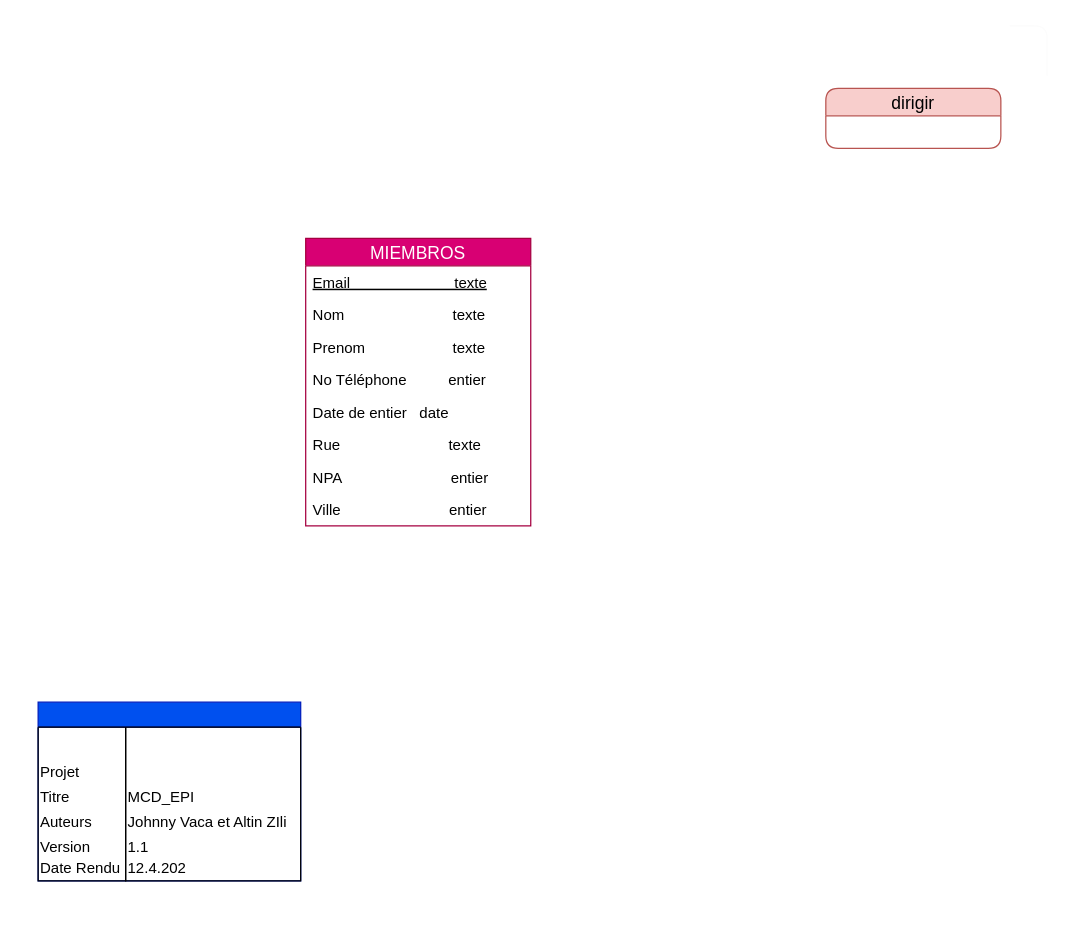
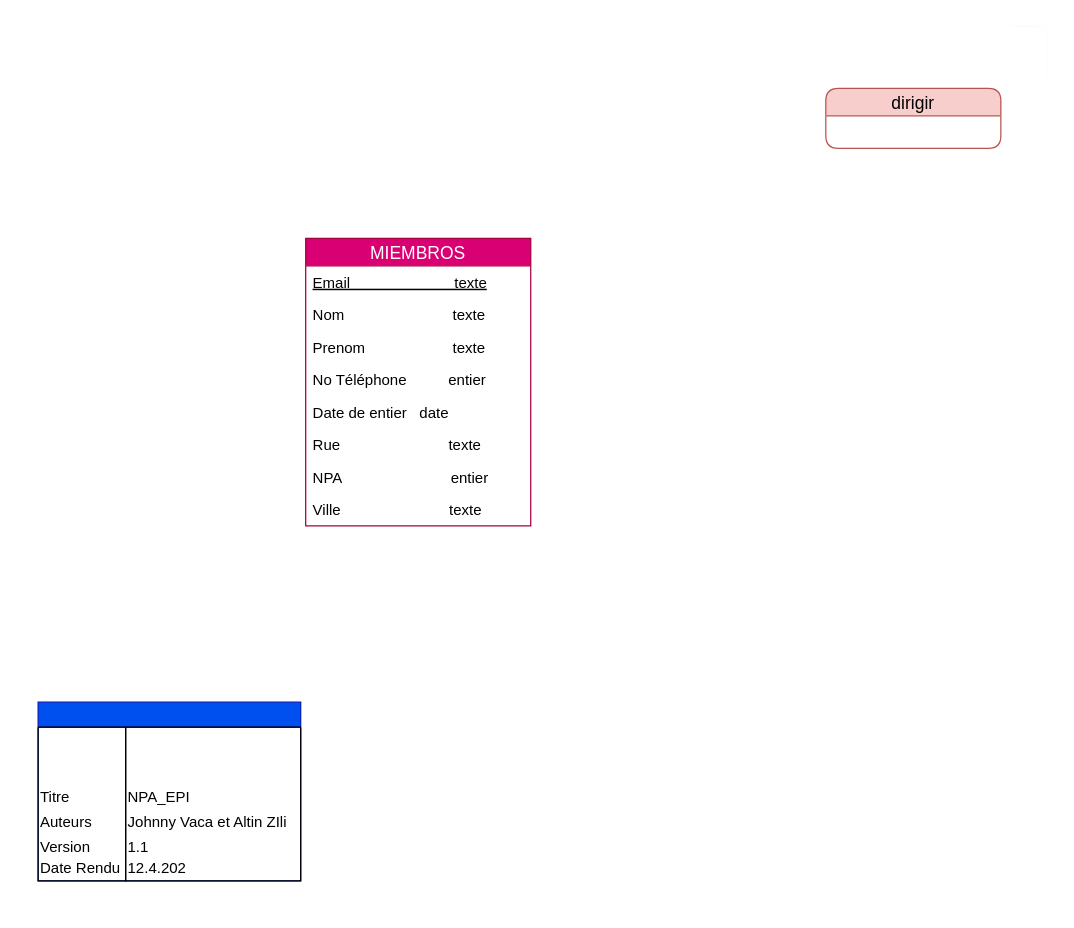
  <mxCell id="0" />
  <mxCell id="1" parent="0" />
  <mxCell id="2" value="" style="endArrow=none;html=1;fontSize=12;strokeColor=#FFFFFF;" edge="1" parent="1"><mxGeometry width="50" height="50" relative="1" as="geometry"><mxPoint x="20" y="650" as="sourcePoint" /><mxPoint x="100" y="720" as="targetPoint" /><Array as="points"><mxPoint x="20" y="720" /></Array></mxGeometry></mxCell>
  <mxCell id="3" value="" style="endArrow=none;html=1;strokeColor=#FCFCFC;" edge="1" parent="1"><mxGeometry width="50" height="50" relative="1" as="geometry"><mxPoint x="837" y="60" as="sourcePoint" /><mxPoint x="807" as="targetPoint" y="20" /><Array as="points"><mxPoint x="837" y="20" /></Array></mxGeometry></mxCell>
  <mxCell id="4" value="" style="swimlane;html=1;childLayout=stackLayout;resizeParent=1;resizeParentMax=0;startSize=20;labelBackgroundColor=none;fillColor=#0050ef;strokeColor=#001DBC;fontColor=#ffffff;" vertex="1" parent="1"><mxGeometry x="30" y="561" width="210" height="143" as="geometry" /></mxCell>
  <mxCell id="5" value="" style="swimlane;html=1;startSize=0;" vertex="1" parent="4"><mxGeometry y="20" width="70" height="123" as="geometry" /></mxCell>
  <mxCell id="6" value="Version" style="text;html=1;resizable=0;points=[];autosize=1;align=left;verticalAlign=top;spacingTop=-4;" vertex="1" parent="5"><mxGeometry y="86" width="60" height="20" as="geometry" /></mxCell>
  <mxCell id="7" value="Titre" style="text;html=1;resizable=0;points=[];autosize=1;align=left;verticalAlign=top;spacingTop=-4;" vertex="1" parent="5"><mxGeometry y="46" width="40" height="20" as="geometry" /></mxCell>
  <mxCell id="8" value="Auteurs" style="text;html=1;resizable=0;points=[];autosize=1;align=left;verticalAlign=top;spacingTop=-4;" vertex="1" parent="5"><mxGeometry y="66" width="60" height="20" as="geometry" /></mxCell>
  <mxCell id="9" value="Date Rendu" style="text;html=1;resizable=0;points=[];autosize=1;align=left;verticalAlign=top;spacingTop=-4;" vertex="1" parent="5"><mxGeometry y="103" width="80" height="20" as="geometry" /></mxCell>
- <mxCell id="10" value="Projet" style="text;html=1;resizable=0;points=[];autosize=1;align=left;verticalAlign=top;spacingTop=-4;" vertex="1" parent="5"><mxGeometry y="26" width="50" height="20" as="geometry" /></mxCell>
  <mxCell id="11" value="" style="swimlane;html=1;startSize=0;" vertex="1" parent="4"><mxGeometry x="70" y="20" width="140" height="123" as="geometry" /></mxCell>
  <mxCell id="12" value="1.1" style="text;html=1;resizable=0;points=[];autosize=1;align=left;verticalAlign=top;spacingTop=-4;" vertex="1" parent="11"><mxGeometry y="86" width="30" height="20" as="geometry" /></mxCell>
- <mxCell id="13" value="MCD_EPI" style="text;html=1;resizable=0;points=[];autosize=1;align=left;verticalAlign=top;spacingTop=-4;" vertex="1" parent="11"><mxGeometry y="46" width="70" height="20" as="geometry" /></mxCell>
+ <mxCell id="13" value="NPA_EPI" style="text;html=1;resizable=0;points=[];autosize=1;align=left;verticalAlign=top;spacingTop=-4;" vertex="1" parent="11"><mxGeometry y="46" width="70" height="20" as="geometry" /></mxCell>
  <mxCell id="14" value="Johnny Vaca et Altin ZIli" style="text;html=1;resizable=0;points=[];autosize=1;align=left;verticalAlign=top;spacingTop=-4;" vertex="1" parent="11"><mxGeometry y="66" width="140" height="20" as="geometry" /></mxCell>
  <mxCell id="15" value="12.4.202" style="text;html=1;resizable=0;points=[];autosize=1;align=left;verticalAlign=top;spacingTop=-4;" vertex="1" parent="11"><mxGeometry y="103" width="80" height="20" as="geometry" /></mxCell>
  <mxCell id="16" value="MIEMBROS" style="swimlane;fontStyle=0;childLayout=stackLayout;horizontal=1;startSize=22;fillColor=#d80073;horizontalStack=0;resizeParent=1;resizeParentMax=0;resizeLast=0;collapsible=1;marginBottom=0;swimlaneFillColor=#ffffff;align=center;fontSize=14;rounded=0;swimlaneLine=1;glass=0;shadow=0;comic=0;strokeColor=#A50040;fontColor=#ffffff;" vertex="1" parent="1"><mxGeometry x="244" y="190" width="180" height="230" as="geometry" /></mxCell>
  <mxCell id="17" value="Email                         texte" style="text;strokeColor=none;fillColor=none;spacingLeft=4;spacingRight=4;overflow=hidden;rotatable=0;points=[[0,0.5],[1,0.5]];portConstraint=eastwest;fontSize=12;fontStyle=4" vertex="1" parent="16"><mxGeometry y="22" width="180" height="26" as="geometry" /></mxCell>
  <mxCell id="18" value="Nom                          texte" style="text;strokeColor=none;fillColor=none;spacingLeft=4;spacingRight=4;overflow=hidden;rotatable=0;points=[[0,0.5],[1,0.5]];portConstraint=eastwest;fontSize=12;fontStyle=0" vertex="1" parent="16"><mxGeometry y="48" width="180" height="26" as="geometry" /></mxCell>
  <mxCell id="19" value="Prenom                     texte" style="text;strokeColor=none;fillColor=none;spacingLeft=4;spacingRight=4;overflow=hidden;rotatable=0;points=[[0,0.5],[1,0.5]];portConstraint=eastwest;fontSize=12;fontStyle=0" vertex="1" parent="16"><mxGeometry y="74" width="180" height="26" as="geometry" /></mxCell>
  <mxCell id="20" value="No Téléphone          entier" style="text;strokeColor=none;fillColor=none;spacingLeft=4;spacingRight=4;overflow=hidden;rotatable=0;points=[[0,0.5],[1,0.5]];portConstraint=eastwest;fontSize=12;fontStyle=0" vertex="1" parent="16"><mxGeometry y="100" width="180" height="26" as="geometry" /></mxCell>
  <mxCell id="21" value="Date de entier   date" style="text;strokeColor=none;fillColor=none;spacingLeft=4;spacingRight=4;overflow=hidden;rotatable=0;points=[[0,0.5],[1,0.5]];portConstraint=eastwest;fontSize=12;fontStyle=0" vertex="1" parent="16"><mxGeometry y="126" width="180" height="26" as="geometry" /></mxCell>
  <mxCell id="22" value="Rue                          texte" style="text;strokeColor=none;fillColor=none;spacingLeft=4;spacingRight=4;overflow=hidden;rotatable=0;points=[[0,0.5],[1,0.5]];portConstraint=eastwest;fontSize=12;fontStyle=0" vertex="1" parent="16"><mxGeometry y="152" width="180" height="26" as="geometry" /></mxCell>
  <mxCell id="23" value="NPA                          entier" style="text;strokeColor=none;fillColor=none;spacingLeft=4;spacingRight=4;overflow=hidden;rotatable=0;points=[[0,0.5],[1,0.5]];portConstraint=eastwest;fontSize=12;fontStyle=0" vertex="1" parent="16"><mxGeometry y="178" width="180" height="26" as="geometry" /></mxCell>
- <mxCell id="24" value="Ville                          entier" style="text;strokeColor=none;fillColor=none;spacingLeft=4;spacingRight=4;overflow=hidden;rotatable=0;points=[[0,0.5],[1,0.5]];portConstraint=eastwest;fontSize=12;fontStyle=0" vertex="1" parent="16"><mxGeometry y="204" width="180" height="26" as="geometry" /></mxCell>
+ <mxCell id="24" value="Ville                          texte" style="text;strokeColor=none;fillColor=none;spacingLeft=4;spacingRight=4;overflow=hidden;rotatable=0;points=[[0,0.5],[1,0.5]];portConstraint=eastwest;fontSize=12;fontStyle=0" vertex="1" parent="16"><mxGeometry y="204" width="180" height="26" as="geometry" /></mxCell>
  <mxCell id="25" value="dirigir" style="swimlane;fontStyle=0;childLayout=stackLayout;horizontal=1;startSize=22;fillColor=#f8cecc;horizontalStack=0;resizeParent=1;resizeParentMax=0;resizeLast=0;collapsible=1;marginBottom=0;swimlaneFillColor=#ffffff;align=center;fontSize=14;rounded=1;swimlaneLine=1;glass=0;shadow=0;comic=0;strokeColor=#b85450;" vertex="1" parent="1"><mxGeometry x="660" y="70" width="140" height="48" as="geometry" /></mxCell>
